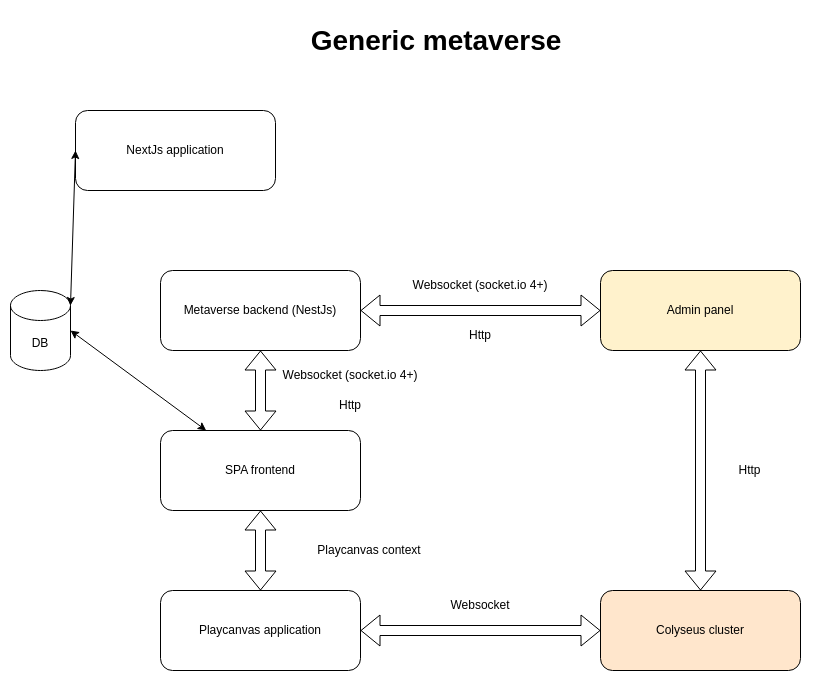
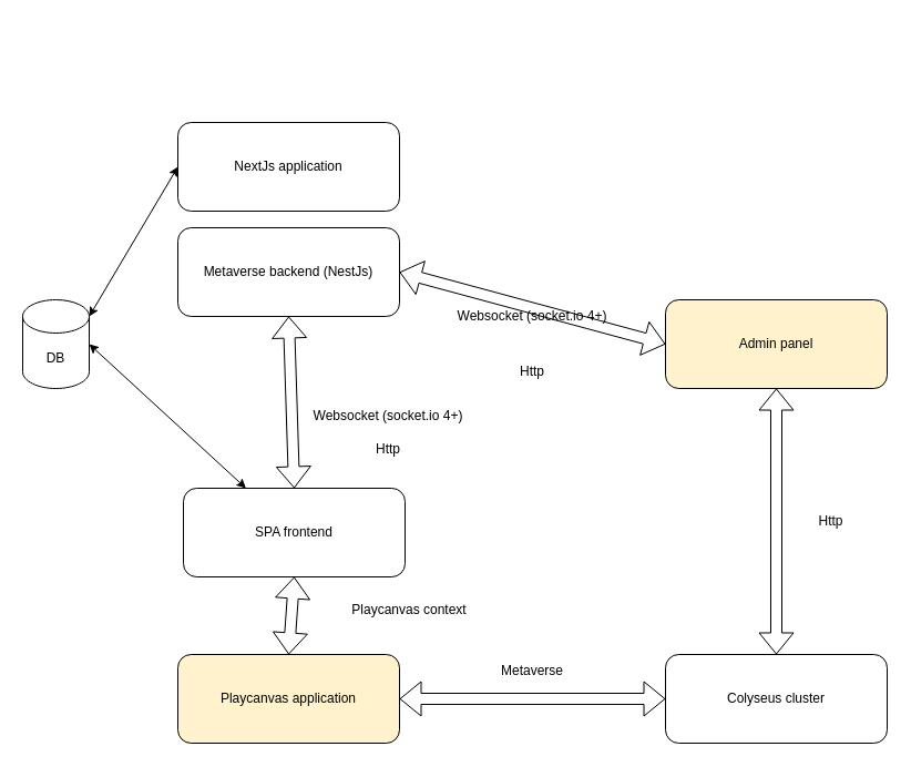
  <mxCell id="0" />
  <mxCell id="1" parent="0" />
- <mxCell id="2" value="Playcanvas application" style="rounded=1;whiteSpace=wrap;html=1;" vertex="1" parent="1"><mxGeometry x="160" y="590" width="200" height="80" as="geometry" /></mxCell>
- <mxCell id="3" value="SPA frontend" style="rounded=1;whiteSpace=wrap;html=1;" vertex="1" parent="1"><mxGeometry x="160" y="430" width="200" height="80" as="geometry" /></mxCell>
- <mxCell id="4" value="Colyseus cluster" style="rounded=1;whiteSpace=wrap;html=1;fillColor=#ffe6cc;" vertex="1" parent="1"><mxGeometry x="600" y="590" width="200" height="80" as="geometry" /></mxCell>
- <mxCell id="5" value="Metaverse backend (NestJs)" style="rounded=1;whiteSpace=wrap;html=1;" vertex="1" parent="1"><mxGeometry x="160" y="270" width="200" height="80" as="geometry" /></mxCell>
- <mxCell id="6" value="NextJs application" style="rounded=1;whiteSpace=wrap;html=1;" vertex="1" parent="1"><mxGeometry x="75" y="110" width="200" height="80" as="geometry" /></mxCell>
+ <mxCell id="2" value="Playcanvas application" style="rounded=1;whiteSpace=wrap;html=1;fillColor=#fff2cc;" vertex="1" parent="1"><mxGeometry x="160" y="590" width="200" height="80" as="geometry" /></mxCell>
+ <mxCell id="3" value="SPA frontend" style="rounded=1;whiteSpace=wrap;html=1;" vertex="1" parent="1"><mxGeometry x="165" y="440" width="200" height="80" as="geometry" /></mxCell>
+ <mxCell id="4" value="Colyseus cluster" style="rounded=1;whiteSpace=wrap;html=1;" vertex="1" parent="1"><mxGeometry x="600" y="590" width="200" height="80" as="geometry" /></mxCell>
+ <mxCell id="5" value="Metaverse backend (NestJs)" style="rounded=1;whiteSpace=wrap;html=1;" vertex="1" parent="1"><mxGeometry x="160" y="205" width="200" height="80" as="geometry" /></mxCell>
+ <mxCell id="6" value="NextJs application" style="rounded=1;whiteSpace=wrap;html=1;" vertex="1" parent="1"><mxGeometry x="160" y="110" width="200" height="80" as="geometry" /></mxCell>
  <mxCell id="7" value="" style="shape=flexArrow;endArrow=classic;startArrow=classic;html=1;rounded=0;exitX=1;exitY=0.5;exitDx=0;exitDy=0;entryX=0;entryY=0.5;entryDx=0;entryDy=0;" edge="1" parent="1" source="2" target="4"><mxGeometry width="100" height="100" relative="1" as="geometry"><mxPoint x="470" y="340" as="sourcePoint" /><mxPoint x="570" y="240" as="targetPoint" /></mxGeometry></mxCell>
  <mxCell id="8" value="" style="shape=flexArrow;endArrow=classic;startArrow=classic;html=1;rounded=0;exitX=0.5;exitY=0;exitDx=0;exitDy=0;entryX=0.5;entryY=1;entryDx=0;entryDy=0;" edge="1" parent="1" source="2" target="3"><mxGeometry width="100" height="100" relative="1" as="geometry"><mxPoint x="470" y="340" as="sourcePoint" /><mxPoint x="570" y="240" as="targetPoint" /></mxGeometry></mxCell>
- <mxCell id="9" value="DB" style="shape=cylinder3;whiteSpace=wrap;html=1;boundedLbl=1;backgroundOutline=1;size=15;" vertex="1" parent="1"><mxGeometry x="10" y="290" width="60" height="80" as="geometry" /></mxCell>
+ <mxCell id="9" value="DB" style="shape=cylinder3;whiteSpace=wrap;html=1;boundedLbl=1;backgroundOutline=1;size=15;" vertex="1" parent="1"><mxGeometry x="20" y="270" width="60" height="80" as="geometry" /></mxCell>
  <mxCell id="10" value="" style="endArrow=classic;startArrow=classic;html=1;rounded=0;exitX=1;exitY=0;exitDx=0;exitDy=15;exitPerimeter=0;entryX=0;entryY=0.5;entryDx=0;entryDy=0;" edge="1" parent="1" source="9" target="6"><mxGeometry width="50" height="50" relative="1" as="geometry"><mxPoint x="490" y="110" as="sourcePoint" /><mxPoint x="540" y="60" as="targetPoint" /></mxGeometry></mxCell>
  <mxCell id="11" value="" style="endArrow=classic;startArrow=classic;html=1;rounded=0;exitX=1;exitY=0.5;exitDx=0;exitDy=0;exitPerimeter=0;" edge="1" parent="1" source="9" target="3"><mxGeometry width="50" height="50" relative="1" as="geometry"><mxPoint x="490" y="110" as="sourcePoint" /><mxPoint x="540" y="60" as="targetPoint" /></mxGeometry></mxCell>
  <mxCell id="12" value="" style="shape=flexArrow;endArrow=classic;startArrow=classic;html=1;rounded=0;exitX=0.5;exitY=0;exitDx=0;exitDy=0;entryX=0.5;entryY=1;entryDx=0;entryDy=0;" edge="1" parent="1" source="3" target="5"><mxGeometry width="100" height="100" relative="1" as="geometry"><mxPoint x="470" y="340" as="sourcePoint" /><mxPoint x="570" y="240" as="targetPoint" /></mxGeometry></mxCell>
  <mxCell id="13" value="Websocket (socket.io 4+)" style="text;html=1;align=center;verticalAlign=middle;whiteSpace=wrap;rounded=0;" vertex="1" parent="1"><mxGeometry x="260" y="360" width="180" height="30" as="geometry" /></mxCell>
  <mxCell id="14" value="Http" style="text;html=1;align=center;verticalAlign=middle;whiteSpace=wrap;rounded=0;" vertex="1" parent="1"><mxGeometry x="260" y="390" width="180" height="30" as="geometry" /></mxCell>
- <mxCell id="15" value="Websocket" style="text;html=1;align=center;verticalAlign=middle;whiteSpace=wrap;rounded=0;" vertex="1" parent="1"><mxGeometry x="390" y="590" width="180" height="30" as="geometry" /></mxCell>
+ <mxCell id="15" value="Metaverse" style="text;html=1;align=center;verticalAlign=middle;whiteSpace=wrap;rounded=0;" vertex="1" parent="1"><mxGeometry x="390" y="590" width="180" height="30" as="geometry" /></mxCell>
  <mxCell id="16" value="Playcanvas context" style="text;html=1;align=center;verticalAlign=middle;whiteSpace=wrap;rounded=0;" vertex="1" parent="1"><mxGeometry x="279" y="530" width="180" height="40" as="geometry" /></mxCell>
  <mxCell id="17" value="Admin panel" style="rounded=1;whiteSpace=wrap;html=1;fillColor=#fff2cc;" vertex="1" parent="1"><mxGeometry x="600" y="270" width="200" height="80" as="geometry" /></mxCell>
  <mxCell id="18" value="" style="shape=flexArrow;endArrow=classic;startArrow=classic;html=1;rounded=0;exitX=1;exitY=0.5;exitDx=0;exitDy=0;entryX=0;entryY=0.5;entryDx=0;entryDy=0;" edge="1" parent="1" source="5" target="17"><mxGeometry width="100" height="100" relative="1" as="geometry"><mxPoint x="470" y="340" as="sourcePoint" /><mxPoint x="570" y="240" as="targetPoint" /></mxGeometry></mxCell>
  <mxCell id="19" value="" style="shape=flexArrow;endArrow=classic;startArrow=classic;html=1;rounded=0;exitX=0.5;exitY=0;exitDx=0;exitDy=0;entryX=0.5;entryY=1;entryDx=0;entryDy=0;" edge="1" parent="1" source="4" target="17"><mxGeometry width="100" height="100" relative="1" as="geometry"><mxPoint x="590" y="340" as="sourcePoint" /><mxPoint x="690" y="240" as="targetPoint" /></mxGeometry></mxCell>
  <mxCell id="20" value="Http" style="text;html=1;align=center;verticalAlign=middle;whiteSpace=wrap;rounded=0;" vertex="1" parent="1"><mxGeometry x="716" y="455" width="67" height="30" as="geometry" /></mxCell>
  <mxCell id="21" value="Websocket (socket.io 4+)" style="text;html=1;align=center;verticalAlign=middle;whiteSpace=wrap;rounded=0;" vertex="1" parent="1"><mxGeometry x="390" y="270" width="180" height="30" as="geometry" /></mxCell>
  <mxCell id="22" value="Http" style="text;html=1;align=center;verticalAlign=middle;whiteSpace=wrap;rounded=0;" vertex="1" parent="1"><mxGeometry x="390" y="320" width="180" height="30" as="geometry" /></mxCell>
- <mxCell id="23" value="&lt;b style=&quot;font-size: 28px;&quot;&gt;&lt;font style=&quot;font-size: 28px;&quot;&gt;Generic metaverse&lt;/font&gt;&lt;/b&gt;" style="text;html=1;align=center;verticalAlign=middle;whiteSpace=wrap;rounded=0;fontSize=28;" vertex="1" parent="1"><mxGeometry x="236" y="20" width="400" height="40" as="geometry" /></mxCell>
